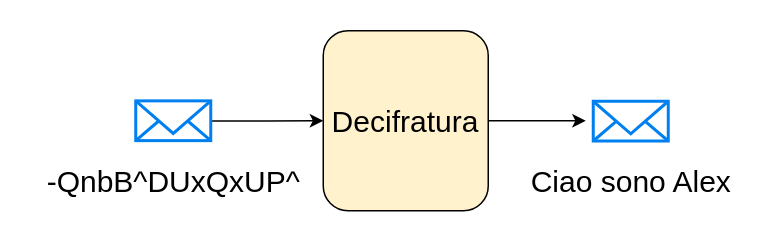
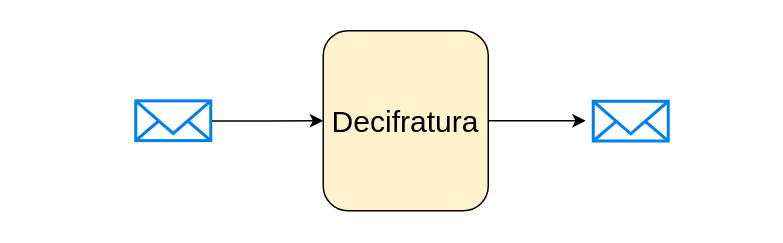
  <mxCell id="0" />
  <mxCell id="1" parent="0" />
  <mxCell id="2" style="edgeStyle=orthogonalEdgeStyle;rounded=0;orthogonalLoop=1;jettySize=auto;html=1;entryX=0;entryY=0.5;entryDx=0;entryDy=0;" edge="1" parent="1" source="3" target="8"><mxGeometry relative="1" as="geometry"><mxPoint x="390" y="80.25" as="targetPoint" /></mxGeometry></mxCell>
  <mxCell id="3" value="" style="html=1;verticalLabelPosition=bottom;align=center;labelBackgroundColor=#ffffff;verticalAlign=top;strokeWidth=2;strokeColor=#0080F0;shadow=0;dashed=0;shape=mxgraph.ios7.icons.mail;" vertex="1" parent="1"><mxGeometry x="90" y="66.75" width="50" height="26.5" as="geometry" /></mxCell>
- <mxCell id="4" value="&lt;font style=&quot;font-size: 20px;&quot;&gt;Ciao sono Alex&lt;/font&gt;" style="text;html=1;align=center;verticalAlign=middle;resizable=0;points=[];autosize=1;strokeColor=none;fillColor=none;" vertex="1" parent="1"><mxGeometry x="340" y="100" width="160" height="40" as="geometry" /></mxCell>
  <mxCell id="5" value="" style="html=1;verticalLabelPosition=bottom;align=center;labelBackgroundColor=#ffffff;verticalAlign=top;strokeWidth=2;strokeColor=#0080F0;shadow=0;dashed=0;shape=mxgraph.ios7.icons.mail;" vertex="1" parent="1"><mxGeometry x="395" y="67" width="50" height="26.5" as="geometry" /></mxCell>
- <mxCell id="6" value="&lt;font style=&quot;font-size: 20px;&quot;&gt;-QnbB^DUxQxUP^&lt;/font&gt;" style="text;html=1;align=center;verticalAlign=middle;resizable=0;points=[];autosize=1;strokeColor=none;fillColor=none;" vertex="1" parent="1"><mxGeometry x="20" y="100" width="190" height="40" as="geometry" /></mxCell>
  <mxCell id="7" style="edgeStyle=orthogonalEdgeStyle;rounded=0;orthogonalLoop=1;jettySize=auto;html=1;" edge="1" parent="1" source="8"><mxGeometry relative="1" as="geometry"><mxPoint x="390" y="80" as="targetPoint" /></mxGeometry></mxCell>
  <mxCell id="8" value="&lt;font style=&quot;font-size: 20px;&quot;&gt;De&lt;/font&gt;&lt;font style=&quot;font-size: 20px;&quot;&gt;cifratura&lt;/font&gt;" style="rounded=1;whiteSpace=wrap;html=1;fillColor=#fff2cc;" vertex="1" parent="1"><mxGeometry x="215" y="20" width="110" height="120" as="geometry" /></mxCell>
